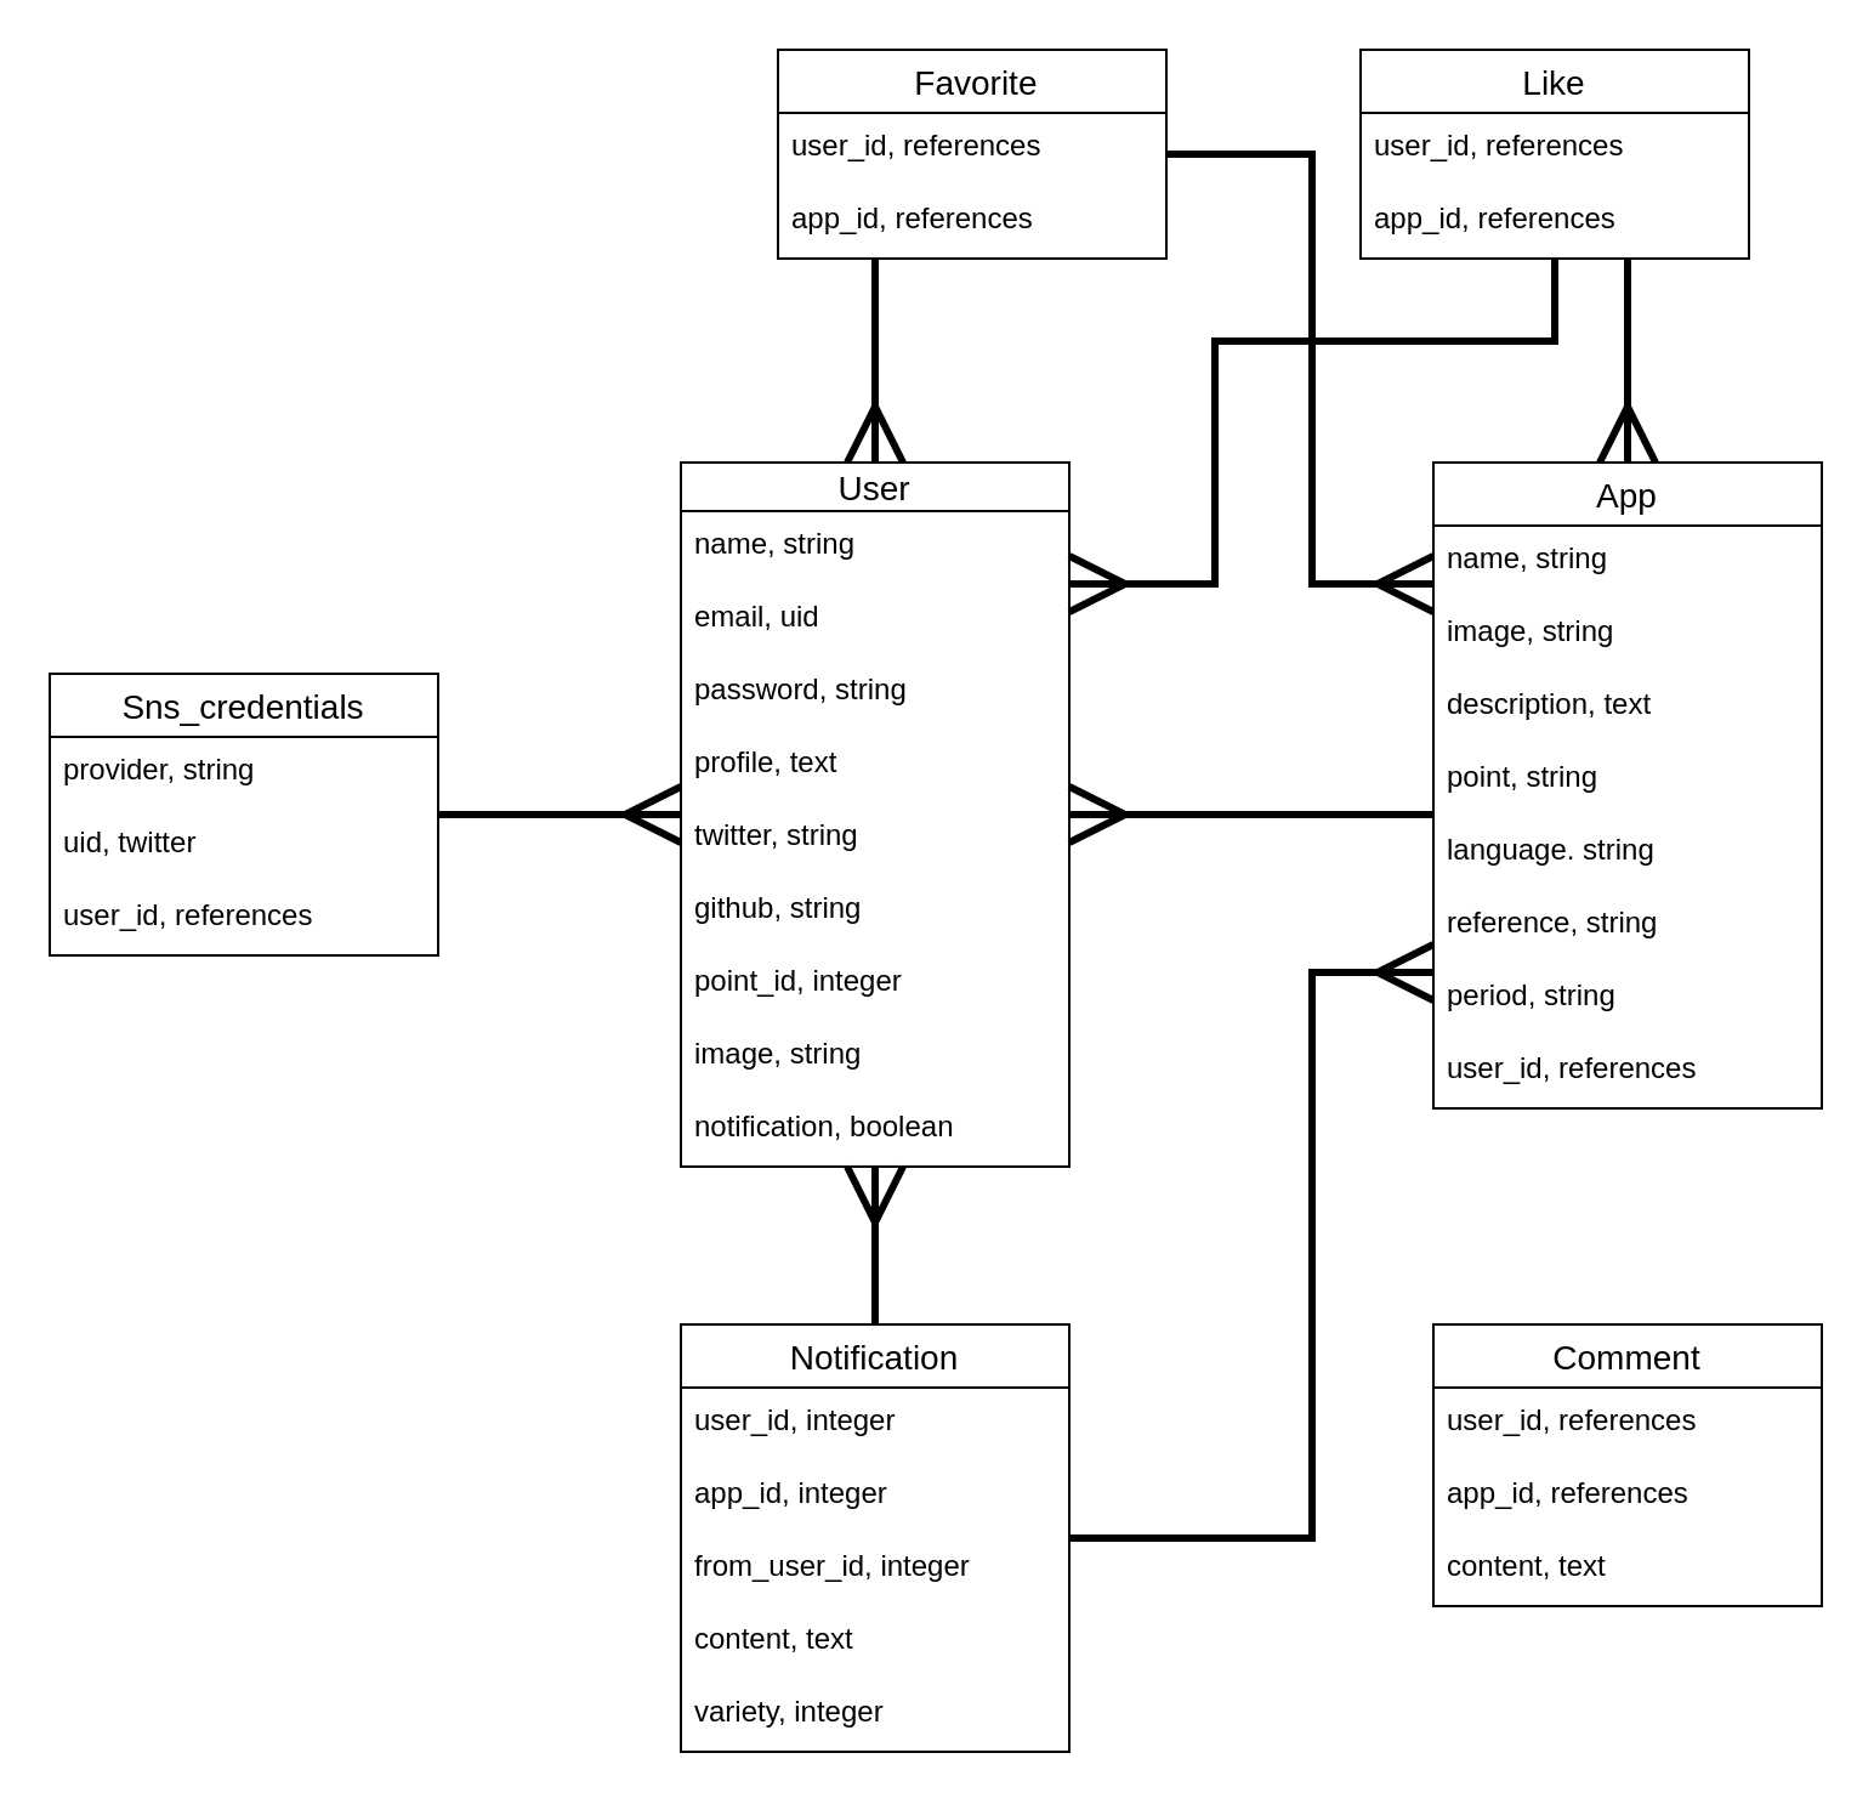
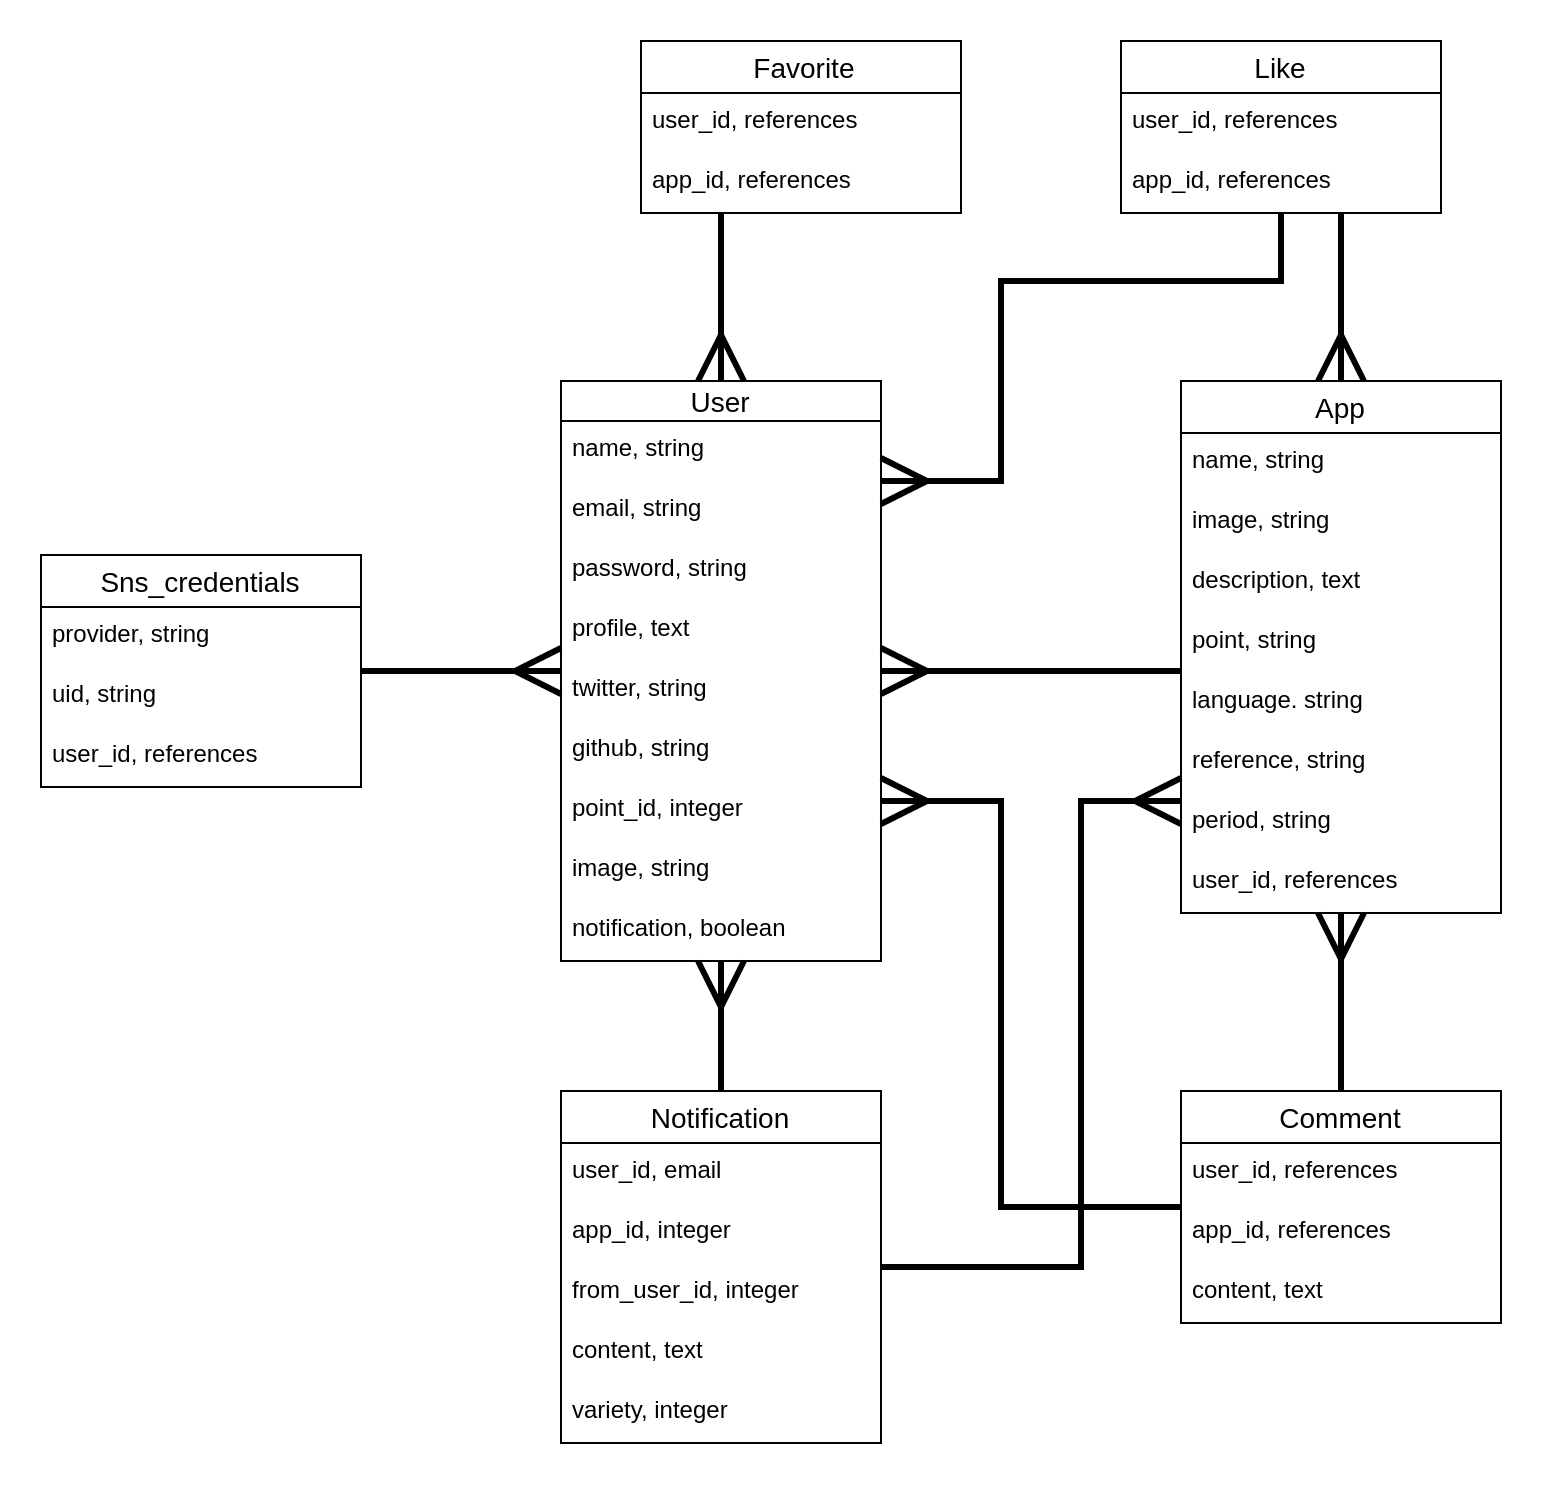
  <mxCell id="0" />
  <mxCell id="1" parent="0" />
  <mxCell id="2" value="User" style="swimlane;fontStyle=0;childLayout=stackLayout;horizontal=1;startSize=20;horizontalStack=0;resizeParent=1;resizeParentMax=0;resizeLast=0;collapsible=1;marginBottom=0;align=center;fontSize=14;" parent="1" vertex="1"><mxGeometry x="280" y="190" width="160" height="290" as="geometry" /></mxCell>
  <mxCell id="3" value="name, string" style="text;strokeColor=none;fillColor=none;spacingLeft=4;spacingRight=4;overflow=hidden;rotatable=0;points=[[0,0.5],[1,0.5]];portConstraint=eastwest;fontSize=12;" parent="2" vertex="1"><mxGeometry y="20" width="160" height="30" as="geometry" /></mxCell>
- <mxCell id="4" value="email, uid" style="text;strokeColor=none;fillColor=none;spacingLeft=4;spacingRight=4;overflow=hidden;rotatable=0;points=[[0,0.5],[1,0.5]];portConstraint=eastwest;fontSize=12;" parent="2" vertex="1"><mxGeometry y="50" width="160" height="30" as="geometry" /></mxCell>
+ <mxCell id="4" value="email, string" style="text;strokeColor=none;fillColor=none;spacingLeft=4;spacingRight=4;overflow=hidden;rotatable=0;points=[[0,0.5],[1,0.5]];portConstraint=eastwest;fontSize=12;" parent="2" vertex="1"><mxGeometry y="50" width="160" height="30" as="geometry" /></mxCell>
  <mxCell id="5" value="password, string" style="text;strokeColor=none;fillColor=none;spacingLeft=4;spacingRight=4;overflow=hidden;rotatable=0;points=[[0,0.5],[1,0.5]];portConstraint=eastwest;fontSize=12;" parent="2" vertex="1"><mxGeometry y="80" width="160" height="30" as="geometry" /></mxCell>
  <mxCell id="6" value="profile, text" style="text;strokeColor=none;fillColor=none;spacingLeft=4;spacingRight=4;overflow=hidden;rotatable=0;points=[[0,0.5],[1,0.5]];portConstraint=eastwest;fontSize=12;" parent="2" vertex="1"><mxGeometry y="110" width="160" height="30" as="geometry" /></mxCell>
  <mxCell id="7" value="twitter, string" style="text;strokeColor=none;fillColor=none;spacingLeft=4;spacingRight=4;overflow=hidden;rotatable=0;points=[[0,0.5],[1,0.5]];portConstraint=eastwest;fontSize=12;" parent="2" vertex="1"><mxGeometry y="140" width="160" height="30" as="geometry" /></mxCell>
  <mxCell id="8" value="github, string" style="text;strokeColor=none;fillColor=none;spacingLeft=4;spacingRight=4;overflow=hidden;rotatable=0;points=[[0,0.5],[1,0.5]];portConstraint=eastwest;fontSize=12;" parent="2" vertex="1"><mxGeometry y="170" width="160" height="30" as="geometry" /></mxCell>
  <mxCell id="9" value="point_id, integer" style="text;strokeColor=none;fillColor=none;spacingLeft=4;spacingRight=4;overflow=hidden;rotatable=0;points=[[0,0.5],[1,0.5]];portConstraint=eastwest;fontSize=12;" parent="2" vertex="1"><mxGeometry y="200" width="160" height="30" as="geometry" /></mxCell>
  <mxCell id="10" value="image, string" style="text;strokeColor=none;fillColor=none;spacingLeft=4;spacingRight=4;overflow=hidden;rotatable=0;points=[[0,0.5],[1,0.5]];portConstraint=eastwest;fontSize=12;" parent="2" vertex="1"><mxGeometry y="230" width="160" height="30" as="geometry" /></mxCell>
  <mxCell id="11" value="notification, boolean" style="text;strokeColor=none;fillColor=none;spacingLeft=4;spacingRight=4;overflow=hidden;rotatable=0;points=[[0,0.5],[1,0.5]];portConstraint=eastwest;fontSize=12;" parent="2" vertex="1"><mxGeometry y="260" width="160" height="30" as="geometry" /></mxCell>
  <mxCell id="12" style="edgeStyle=orthogonalEdgeStyle;rounded=0;orthogonalLoop=1;jettySize=auto;html=1;sourcePerimeterSpacing=0;endArrow=ERmany;endFill=0;endSize=19;targetPerimeterSpacing=0;strokeWidth=3;" edge="1" parent="1" source="13" target="2"><mxGeometry relative="1" as="geometry"><Array as="points"><mxPoint x="560" y="335" /><mxPoint x="560" y="335" /></Array></mxGeometry></mxCell>
  <mxCell id="13" value="App" style="swimlane;fontStyle=0;childLayout=stackLayout;horizontal=1;startSize=26;horizontalStack=0;resizeParent=1;resizeParentMax=0;resizeLast=0;collapsible=1;marginBottom=0;align=center;fontSize=14;" parent="1" vertex="1"><mxGeometry x="590" y="190" width="160" height="266" as="geometry" /></mxCell>
  <mxCell id="14" value="name, string" style="text;strokeColor=none;fillColor=none;spacingLeft=4;spacingRight=4;overflow=hidden;rotatable=0;points=[[0,0.5],[1,0.5]];portConstraint=eastwest;fontSize=12;" parent="13" vertex="1"><mxGeometry y="26" width="160" height="30" as="geometry" /></mxCell>
  <mxCell id="15" value="image, string" style="text;strokeColor=none;fillColor=none;spacingLeft=4;spacingRight=4;overflow=hidden;rotatable=0;points=[[0,0.5],[1,0.5]];portConstraint=eastwest;fontSize=12;" parent="13" vertex="1"><mxGeometry y="56" width="160" height="30" as="geometry" /></mxCell>
  <mxCell id="16" value="description, text" style="text;strokeColor=none;fillColor=none;spacingLeft=4;spacingRight=4;overflow=hidden;rotatable=0;points=[[0,0.5],[1,0.5]];portConstraint=eastwest;fontSize=12;" parent="13" vertex="1"><mxGeometry y="86" width="160" height="30" as="geometry" /></mxCell>
  <mxCell id="17" value="point, string" style="text;strokeColor=none;fillColor=none;spacingLeft=4;spacingRight=4;overflow=hidden;rotatable=0;points=[[0,0.5],[1,0.5]];portConstraint=eastwest;fontSize=12;" parent="13" vertex="1"><mxGeometry y="116" width="160" height="30" as="geometry" /></mxCell>
  <mxCell id="18" value="language. string" style="text;strokeColor=none;fillColor=none;spacingLeft=4;spacingRight=4;overflow=hidden;rotatable=0;points=[[0,0.5],[1,0.5]];portConstraint=eastwest;fontSize=12;" parent="13" vertex="1"><mxGeometry y="146" width="160" height="30" as="geometry" /></mxCell>
  <mxCell id="19" value="reference, string" style="text;strokeColor=none;fillColor=none;spacingLeft=4;spacingRight=4;overflow=hidden;rotatable=0;points=[[0,0.5],[1,0.5]];portConstraint=eastwest;fontSize=12;" parent="13" vertex="1"><mxGeometry y="176" width="160" height="30" as="geometry" /></mxCell>
  <mxCell id="20" value="period, string" style="text;strokeColor=none;fillColor=none;spacingLeft=4;spacingRight=4;overflow=hidden;rotatable=0;points=[[0,0.5],[1,0.5]];portConstraint=eastwest;fontSize=12;" parent="13" vertex="1"><mxGeometry y="206" width="160" height="30" as="geometry" /></mxCell>
  <mxCell id="21" value="user_id, references" style="text;strokeColor=none;fillColor=none;spacingLeft=4;spacingRight=4;overflow=hidden;rotatable=0;points=[[0,0.5],[1,0.5]];portConstraint=eastwest;fontSize=12;" parent="13" vertex="1"><mxGeometry y="236" width="160" height="30" as="geometry" /></mxCell>
+ <mxCell id="22" style="edgeStyle=orthogonalEdgeStyle;rounded=0;orthogonalLoop=1;jettySize=auto;html=1;sourcePerimeterSpacing=0;endArrow=ERmany;endFill=0;endSize=19;targetPerimeterSpacing=0;strokeWidth=3;" edge="1" parent="1" source="24" target="13"><mxGeometry relative="1" as="geometry" /></mxCell>
+ <mxCell id="23" style="edgeStyle=orthogonalEdgeStyle;rounded=0;orthogonalLoop=1;jettySize=auto;html=1;sourcePerimeterSpacing=0;endArrow=ERmany;endFill=0;endSize=19;targetPerimeterSpacing=0;strokeWidth=3;" edge="1" parent="1" source="24" target="2"><mxGeometry relative="1" as="geometry"><Array as="points"><mxPoint x="500" y="603" /><mxPoint x="500" y="400" /></Array></mxGeometry></mxCell>
  <mxCell id="24" value="Comment" style="swimlane;fontStyle=0;childLayout=stackLayout;horizontal=1;startSize=26;horizontalStack=0;resizeParent=1;resizeParentMax=0;resizeLast=0;collapsible=1;marginBottom=0;align=center;fontSize=14;" parent="1" vertex="1"><mxGeometry x="590" y="545" width="160" height="116" as="geometry" /></mxCell>
  <mxCell id="25" value="user_id, references" style="text;strokeColor=none;fillColor=none;spacingLeft=4;spacingRight=4;overflow=hidden;rotatable=0;points=[[0,0.5],[1,0.5]];portConstraint=eastwest;fontSize=12;" parent="24" vertex="1"><mxGeometry y="26" width="160" height="30" as="geometry" /></mxCell>
  <mxCell id="26" value="app_id, references" style="text;strokeColor=none;fillColor=none;spacingLeft=4;spacingRight=4;overflow=hidden;rotatable=0;points=[[0,0.5],[1,0.5]];portConstraint=eastwest;fontSize=12;" parent="24" vertex="1"><mxGeometry y="56" width="160" height="30" as="geometry" /></mxCell>
  <mxCell id="27" value="content, text" style="text;strokeColor=none;fillColor=none;spacingLeft=4;spacingRight=4;overflow=hidden;rotatable=0;points=[[0,0.5],[1,0.5]];portConstraint=eastwest;fontSize=12;" parent="24" vertex="1"><mxGeometry y="86" width="160" height="30" as="geometry" /></mxCell>
  <mxCell id="28" style="edgeStyle=orthogonalEdgeStyle;rounded=0;orthogonalLoop=1;jettySize=auto;html=1;entryX=0.5;entryY=0;entryDx=0;entryDy=0;sourcePerimeterSpacing=0;endArrow=ERmany;endFill=0;endSize=19;targetPerimeterSpacing=0;strokeWidth=3;" edge="1" parent="1" source="30" target="13"><mxGeometry relative="1" as="geometry"><Array as="points"><mxPoint x="670" y="130" /><mxPoint x="670" y="130" /></Array></mxGeometry></mxCell>
  <mxCell id="29" style="edgeStyle=orthogonalEdgeStyle;rounded=0;orthogonalLoop=1;jettySize=auto;html=1;sourcePerimeterSpacing=0;endArrow=ERmany;endFill=0;endSize=19;targetPerimeterSpacing=0;strokeWidth=3;" edge="1" parent="1" source="30" target="2"><mxGeometry relative="1" as="geometry"><Array as="points"><mxPoint x="640" y="140" /><mxPoint x="500" y="140" /><mxPoint x="500" y="240" /></Array></mxGeometry></mxCell>
  <mxCell id="30" value="Like" style="swimlane;fontStyle=0;childLayout=stackLayout;horizontal=1;startSize=26;horizontalStack=0;resizeParent=1;resizeParentMax=0;resizeLast=0;collapsible=1;marginBottom=0;align=center;fontSize=14;" parent="1" vertex="1"><mxGeometry x="560" y="20" width="160" height="86" as="geometry" /></mxCell>
  <mxCell id="31" value="user_id, references" style="text;strokeColor=none;fillColor=none;spacingLeft=4;spacingRight=4;overflow=hidden;rotatable=0;points=[[0,0.5],[1,0.5]];portConstraint=eastwest;fontSize=12;" parent="30" vertex="1"><mxGeometry y="26" width="160" height="30" as="geometry" /></mxCell>
  <mxCell id="32" value="app_id, references" style="text;strokeColor=none;fillColor=none;spacingLeft=4;spacingRight=4;overflow=hidden;rotatable=0;points=[[0,0.5],[1,0.5]];portConstraint=eastwest;fontSize=12;" parent="30" vertex="1"><mxGeometry y="56" width="160" height="30" as="geometry" /></mxCell>
- <mxCell id="33" style="edgeStyle=orthogonalEdgeStyle;rounded=0;orthogonalLoop=1;jettySize=auto;html=1;sourcePerimeterSpacing=0;endArrow=ERmany;endFill=0;endSize=19;targetPerimeterSpacing=0;strokeWidth=3;" edge="1" parent="1" source="35" target="13"><mxGeometry relative="1" as="geometry"><Array as="points"><mxPoint x="540" y="63" /><mxPoint x="540" y="240" /></Array></mxGeometry></mxCell>
  <mxCell id="34" style="edgeStyle=orthogonalEdgeStyle;rounded=0;orthogonalLoop=1;jettySize=auto;html=1;entryX=0.5;entryY=0;entryDx=0;entryDy=0;sourcePerimeterSpacing=0;endArrow=ERmany;endFill=0;endSize=19;targetPerimeterSpacing=0;strokeWidth=3;" edge="1" parent="1" source="35" target="2"><mxGeometry relative="1" as="geometry"><Array as="points"><mxPoint x="360" y="130" /><mxPoint x="360" y="130" /></Array></mxGeometry></mxCell>
  <mxCell id="35" value=" Favorite" style="swimlane;fontStyle=0;childLayout=stackLayout;horizontal=1;startSize=26;horizontalStack=0;resizeParent=1;resizeParentMax=0;resizeLast=0;collapsible=1;marginBottom=0;align=center;fontSize=14;" parent="1" vertex="1"><mxGeometry x="320" y="20" width="160" height="86" as="geometry" /></mxCell>
  <mxCell id="36" value="user_id, references" style="text;strokeColor=none;fillColor=none;spacingLeft=4;spacingRight=4;overflow=hidden;rotatable=0;points=[[0,0.5],[1,0.5]];portConstraint=eastwest;fontSize=12;" parent="35" vertex="1"><mxGeometry y="26" width="160" height="30" as="geometry" /></mxCell>
  <mxCell id="37" value="app_id, references" style="text;strokeColor=none;fillColor=none;spacingLeft=4;spacingRight=4;overflow=hidden;rotatable=0;points=[[0,0.5],[1,0.5]];portConstraint=eastwest;fontSize=12;" parent="35" vertex="1"><mxGeometry y="56" width="160" height="30" as="geometry" /></mxCell>
  <mxCell id="38" style="edgeStyle=orthogonalEdgeStyle;rounded=0;orthogonalLoop=1;jettySize=auto;html=1;sourcePerimeterSpacing=0;endArrow=ERmany;endFill=0;endSize=19;targetPerimeterSpacing=0;strokeWidth=3;" edge="1" parent="1" source="40" target="2"><mxGeometry relative="1" as="geometry" /></mxCell>
  <mxCell id="39" style="edgeStyle=orthogonalEdgeStyle;rounded=0;orthogonalLoop=1;jettySize=auto;html=1;sourcePerimeterSpacing=0;endArrow=ERmany;endFill=0;endSize=19;targetPerimeterSpacing=0;strokeWidth=3;" edge="1" parent="1" source="40" target="13"><mxGeometry relative="1" as="geometry"><Array as="points"><mxPoint x="540" y="633" /><mxPoint x="540" y="400" /></Array></mxGeometry></mxCell>
  <mxCell id="40" value="Notification" style="swimlane;fontStyle=0;childLayout=stackLayout;horizontal=1;startSize=26;horizontalStack=0;resizeParent=1;resizeParentMax=0;resizeLast=0;collapsible=1;marginBottom=0;align=center;fontSize=14;" parent="1" vertex="1"><mxGeometry x="280" y="545" width="160" height="176" as="geometry" /></mxCell>
- <mxCell id="41" value="user_id, integer" style="text;strokeColor=none;fillColor=none;spacingLeft=4;spacingRight=4;overflow=hidden;rotatable=0;points=[[0,0.5],[1,0.5]];portConstraint=eastwest;fontSize=12;" parent="40" vertex="1"><mxGeometry y="26" width="160" height="30" as="geometry" /></mxCell>
+ <mxCell id="41" value="user_id, email" style="text;strokeColor=none;fillColor=none;spacingLeft=4;spacingRight=4;overflow=hidden;rotatable=0;points=[[0,0.5],[1,0.5]];portConstraint=eastwest;fontSize=12;" parent="40" vertex="1"><mxGeometry y="26" width="160" height="30" as="geometry" /></mxCell>
  <mxCell id="42" value="app_id, integer" style="text;strokeColor=none;fillColor=none;spacingLeft=4;spacingRight=4;overflow=hidden;rotatable=0;points=[[0,0.5],[1,0.5]];portConstraint=eastwest;fontSize=12;" parent="40" vertex="1"><mxGeometry y="56" width="160" height="30" as="geometry" /></mxCell>
  <mxCell id="43" value="from_user_id, integer" style="text;strokeColor=none;fillColor=none;spacingLeft=4;spacingRight=4;overflow=hidden;rotatable=0;points=[[0,0.5],[1,0.5]];portConstraint=eastwest;fontSize=12;" parent="40" vertex="1"><mxGeometry y="86" width="160" height="30" as="geometry" /></mxCell>
  <mxCell id="44" value="content, text" style="text;strokeColor=none;fillColor=none;spacingLeft=4;spacingRight=4;overflow=hidden;rotatable=0;points=[[0,0.5],[1,0.5]];portConstraint=eastwest;fontSize=12;" parent="40" vertex="1"><mxGeometry y="116" width="160" height="30" as="geometry" /></mxCell>
  <mxCell id="45" value="variety, integer" style="text;strokeColor=none;fillColor=none;spacingLeft=4;spacingRight=4;overflow=hidden;rotatable=0;points=[[0,0.5],[1,0.5]];portConstraint=eastwest;fontSize=12;" parent="40" vertex="1"><mxGeometry y="146" width="160" height="30" as="geometry" /></mxCell>
  <mxCell id="46" style="edgeStyle=orthogonalEdgeStyle;rounded=0;orthogonalLoop=1;jettySize=auto;html=1;verticalAlign=middle;endArrow=ERmany;endFill=0;targetPerimeterSpacing=0;strokeWidth=3;sourcePerimeterSpacing=0;endSize=19;" parent="1" source="47" target="2" edge="1"><mxGeometry relative="1" as="geometry"><Array as="points"><mxPoint x="230" y="335" /><mxPoint x="230" y="335" /></Array></mxGeometry></mxCell>
  <mxCell id="47" value="Sns_credentials" style="swimlane;fontStyle=0;childLayout=stackLayout;horizontal=1;startSize=26;horizontalStack=0;resizeParent=1;resizeParentMax=0;resizeLast=0;collapsible=1;marginBottom=0;align=center;fontSize=14;" parent="1" vertex="1"><mxGeometry x="20" y="277" width="160" height="116" as="geometry" /></mxCell>
  <mxCell id="48" value="provider, string" style="text;strokeColor=none;fillColor=none;spacingLeft=4;spacingRight=4;overflow=hidden;rotatable=0;points=[[0,0.5],[1,0.5]];portConstraint=eastwest;fontSize=12;" parent="47" vertex="1"><mxGeometry y="26" width="160" height="30" as="geometry" /></mxCell>
- <mxCell id="49" value="uid, twitter" style="text;strokeColor=none;fillColor=none;spacingLeft=4;spacingRight=4;overflow=hidden;rotatable=0;points=[[0,0.5],[1,0.5]];portConstraint=eastwest;fontSize=12;" parent="47" vertex="1"><mxGeometry y="56" width="160" height="30" as="geometry" /></mxCell>
+ <mxCell id="49" value="uid, string" style="text;strokeColor=none;fillColor=none;spacingLeft=4;spacingRight=4;overflow=hidden;rotatable=0;points=[[0,0.5],[1,0.5]];portConstraint=eastwest;fontSize=12;" parent="47" vertex="1"><mxGeometry y="56" width="160" height="30" as="geometry" /></mxCell>
  <mxCell id="50" value="user_id, references" style="text;strokeColor=none;fillColor=none;spacingLeft=4;spacingRight=4;overflow=hidden;rotatable=0;points=[[0,0.5],[1,0.5]];portConstraint=eastwest;fontSize=12;" parent="47" vertex="1"><mxGeometry y="86" width="160" height="30" as="geometry" /></mxCell>
